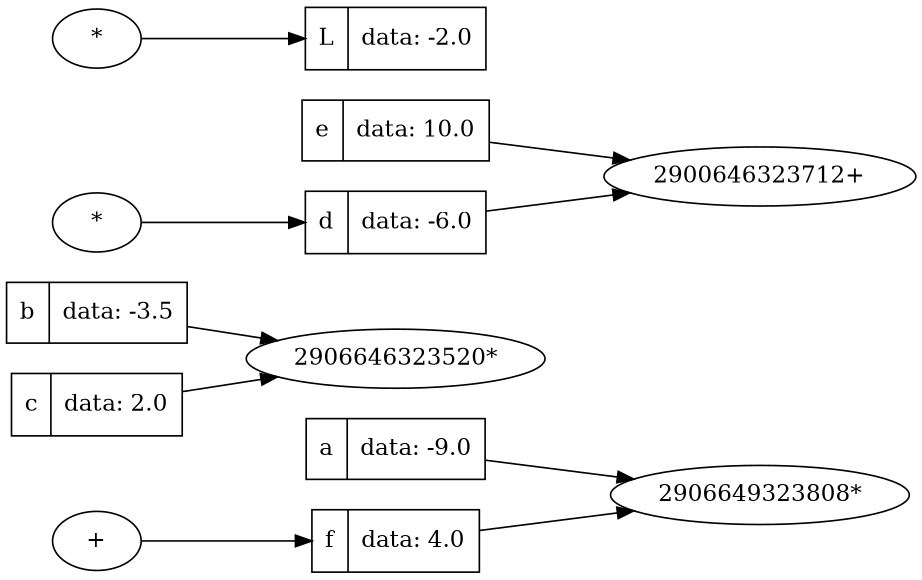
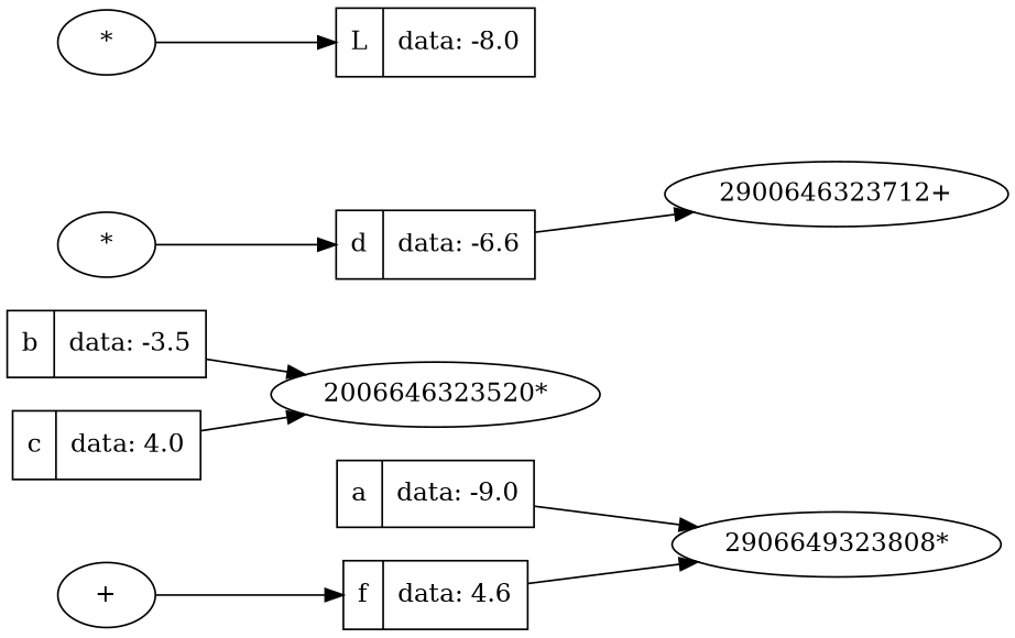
  digraph {
    rankdir=LR
    node [shape=record]
    n1 [label="{ a | data: -9.0 }"]
    n2 [label="2906649323808*" shape=""]
    n3 [label="{ b | data: -3.5 }"]
-   "2906646323520*" [shape=""]
-   n5 [label="{ c | data: 2.0 }"]
-   n6 [label="{ d | data: -6.0 }"]
+   "2906646323520*" [label="2006646323520*" shape=""]
+   n5 [label="{ c | data: 4.0 }"]
+   n6 [label="{ d | data: -6.6 }"]
    n7 [label="2900646323712+" shape=""]
    n8 [label="*" shape=""]
-   n9 [label="{ e | data: 10.0 }"]
-   n10 [label="{ f | data: 4.0 }"]
+   n10 [label="{ f | data: 4.6 }"]
    n11 [label="+" shape=""]
-   n12 [label="{ L | data: -2.0 }"]
+   n12 [label="{ L | data: -8.0 }"]
    n13 [label="*" shape=""]
    n1 -> n2
    n3 -> "2906646323520*"
    n5 -> "2906646323520*"
    n6 -> n7
    n8 -> n6
-   n9 -> n7
    n10 -> n2
    n11 -> n10
    n13 -> n12
  }
